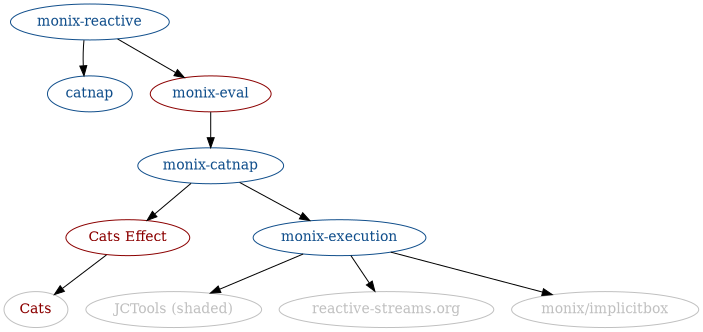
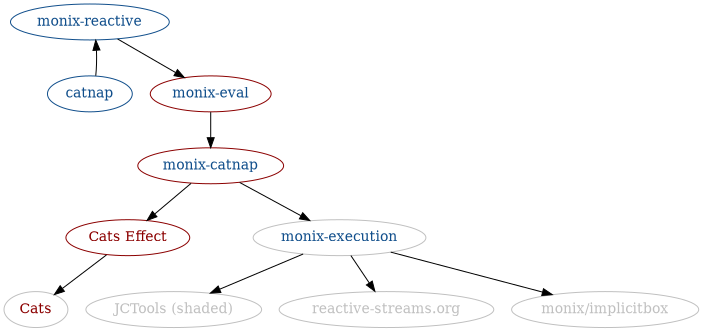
  digraph {
    node [color=gray fontcolor=dodgerblue4]
    "JCTools (shaded)" [fontcolor=gray]
    "reactive-streams.org" [fontcolor=gray]
    Cats [fontcolor=darkred]
    "Cats Effect" [color=darkred fontcolor=darkred]
    n5 [color=dodgerblue4 label=catnap]
    "monix-reactive" [color=dodgerblue4]
    "monix-eval" [color=darkred]
-   "monix-execution" [color=dodgerblue4]
+   "monix-execution"
    "monix/implicitbox" [fontcolor=gray]
-   "monix-catnap" [color=dodgerblue4]
+   "monix-catnap" [color=darkred]
    "Cats Effect" -> Cats
-   "monix-reactive" -> n5
+   n5 -> "monix-reactive"
    "monix-reactive" -> "monix-eval"
    "monix-eval" -> "monix-catnap"
    "monix-execution" -> "JCTools (shaded)"
    "monix-execution" -> "reactive-streams.org"
    "monix-execution" -> "monix/implicitbox"
    "monix-catnap" -> "Cats Effect"
    "monix-catnap" -> "monix-execution"
  }
